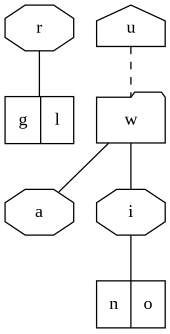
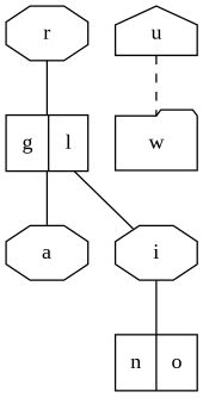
  strict graph {
    fontname="Liberation Serif"
    node [fontname="Liberation Serif" shape=octagon]
    edge [fontname="Liberation Serif" style=solid]
    n1 [label=r]
    n2 [label="g|l" shape=record]
    n3 [label=a]
    n4 [label=i]
    n5 [label=u shape=house]
    n6 [label=w shape=folder]
    n7 [label="n|o" shape=record]
    n1 -- n2
-   n6 -- n3
-   n6 -- n4
+   n2 -- n3
+   n2 -- n4
    n4 -- n7
    n5 -- n6 [style=dashed]
  }
